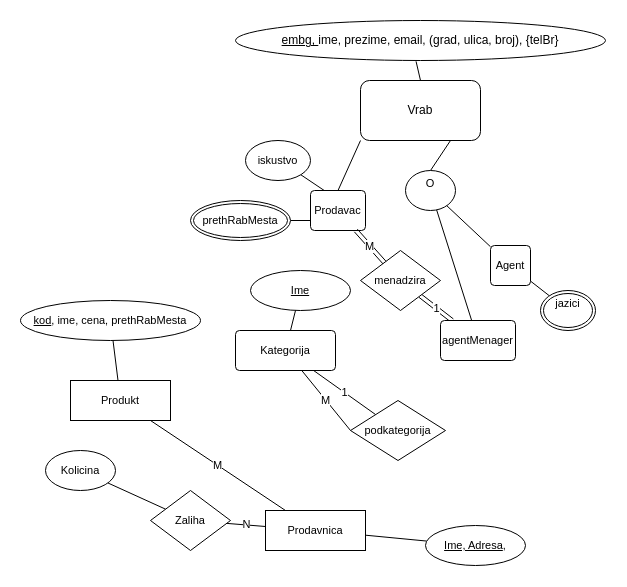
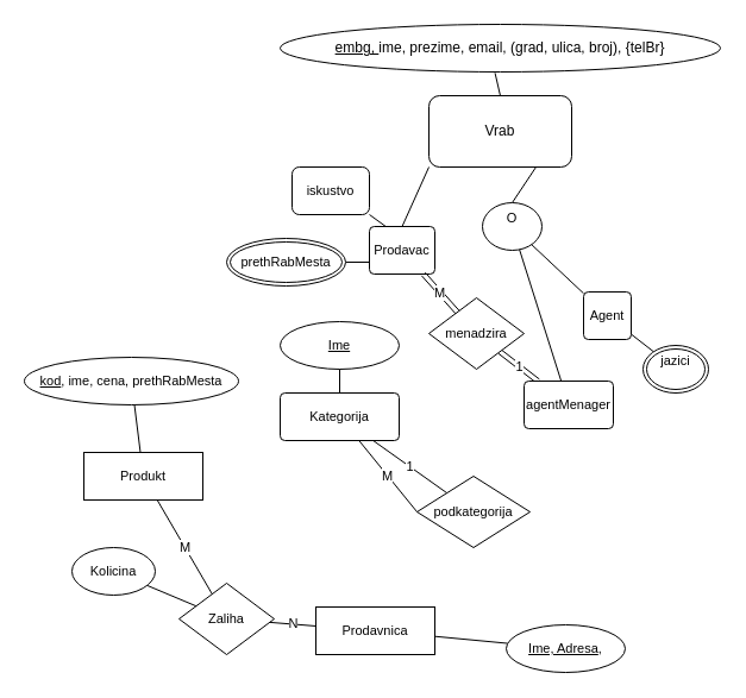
  <mxCell id="0" />
  <mxCell id="1" parent="0" />
  <mxCell id="2" value="Vrab" style="rounded=1;whiteSpace=wrap;html=1;" vertex="1" parent="1"><mxGeometry x="360" y="80" width="120" height="60" as="geometry" /></mxCell>
  <mxCell id="3" value=" &lt;u&gt;embg, &lt;/u&gt;ime, prezime, email, (grad, ulica, broj), {telBr}" style="ellipse;whiteSpace=wrap;html=1;align=center;" vertex="1" parent="1"><mxGeometry x="235" y="20" width="370" height="40" as="geometry" /></mxCell>
  <mxCell id="4" style="rounded=0;orthogonalLoop=1;jettySize=auto;html=1;exitX=0.5;exitY=0;exitDx=0;exitDy=0;entryX=0.488;entryY=1.021;entryDx=0;entryDy=0;entryPerimeter=0;endArrow=none;endFill=0;" edge="1" parent="1" source="2" target="3"><mxGeometry relative="1" as="geometry" /></mxCell>
  <mxCell id="5" value="" style="endArrow=none;html=1;rounded=0;labelBackgroundColor=default;strokeColor=default;align=center;verticalAlign=middle;fontFamily=Helvetica;fontSize=11;fontColor=default;shape=connector;entryX=0;entryY=1;entryDx=0;entryDy=0;exitX=0.5;exitY=0;exitDx=0;exitDy=0;" edge="1" parent="1" source="16" target="2"><mxGeometry width="50" height="50" relative="1" as="geometry"><mxPoint x="310" y="190" as="sourcePoint" /><mxPoint x="340" y="170" as="targetPoint" /></mxGeometry></mxCell>
  <mxCell id="6" value="" style="endArrow=none;html=1;rounded=0;labelBackgroundColor=default;strokeColor=default;align=center;verticalAlign=middle;fontFamily=Helvetica;fontSize=11;fontColor=default;shape=connector;entryX=0.75;entryY=1;entryDx=0;entryDy=0;exitX=0.5;exitY=0;exitDx=0;exitDy=0;" edge="1" parent="1" source="9" target="2"><mxGeometry width="50" height="50" relative="1" as="geometry"><mxPoint x="450" y="180" as="sourcePoint" /><mxPoint x="480" y="170" as="targetPoint" /></mxGeometry></mxCell>
  <mxCell id="7" style="edgeStyle=none;shape=connector;rounded=0;orthogonalLoop=1;jettySize=auto;html=1;labelBackgroundColor=default;strokeColor=default;align=center;verticalAlign=middle;fontFamily=Helvetica;fontSize=11;fontColor=default;endArrow=none;endFill=0;" edge="1" parent="1" source="9" target="11"><mxGeometry relative="1" as="geometry" /></mxCell>
  <mxCell id="8" style="edgeStyle=none;shape=connector;rounded=0;orthogonalLoop=1;jettySize=auto;html=1;labelBackgroundColor=default;strokeColor=default;align=center;verticalAlign=middle;fontFamily=Helvetica;fontSize=11;fontColor=default;endArrow=none;endFill=0;" edge="1" parent="1" source="9" target="13"><mxGeometry relative="1" as="geometry"><mxPoint x="390" y="270" as="targetPoint" /></mxGeometry></mxCell>
  <mxCell id="9" value="&lt;div&gt;O&lt;/div&gt;&lt;div&gt;&lt;br&gt;&lt;/div&gt;" style="ellipse;whiteSpace=wrap;html=1;fontFamily=Helvetica;fontSize=11;fontColor=default;" vertex="1" parent="1"><mxGeometry x="405" y="170" width="50" height="40" as="geometry" /></mxCell>
  <mxCell id="10" style="edgeStyle=none;shape=connector;rounded=0;orthogonalLoop=1;jettySize=auto;html=1;labelBackgroundColor=default;strokeColor=default;align=center;verticalAlign=middle;fontFamily=Helvetica;fontSize=11;fontColor=default;endArrow=none;endFill=0;" edge="1" parent="1" source="11" target="19"><mxGeometry relative="1" as="geometry" /></mxCell>
  <mxCell id="11" value="Agent" style="rounded=1;arcSize=10;whiteSpace=wrap;html=1;align=center;fontFamily=Helvetica;fontSize=11;fontColor=default;" vertex="1" parent="1"><mxGeometry x="490" y="245" width="40" height="40" as="geometry" /></mxCell>
  <mxCell id="12" value="1" style="edgeStyle=none;shape=link;rounded=0;orthogonalLoop=1;jettySize=auto;html=1;labelBackgroundColor=default;strokeColor=default;align=center;verticalAlign=middle;fontFamily=Helvetica;fontSize=11;fontColor=default;endArrow=none;endFill=0;" edge="1" parent="1" source="13" target="20"><mxGeometry relative="1" as="geometry" /></mxCell>
  <mxCell id="13" value="agentMenager" style="rounded=1;arcSize=10;whiteSpace=wrap;html=1;align=center;fontFamily=Helvetica;fontSize=11;fontColor=default;" vertex="1" parent="1"><mxGeometry x="440" y="320" width="75" height="40" as="geometry" /></mxCell>
  <mxCell id="14" style="edgeStyle=none;shape=connector;rounded=0;orthogonalLoop=1;jettySize=auto;html=1;exitX=0.25;exitY=0;exitDx=0;exitDy=0;entryX=1;entryY=1;entryDx=0;entryDy=0;labelBackgroundColor=default;strokeColor=default;align=center;verticalAlign=middle;fontFamily=Helvetica;fontSize=11;fontColor=default;endArrow=none;endFill=0;" edge="1" parent="1" source="16" target="17"><mxGeometry relative="1" as="geometry" /></mxCell>
  <mxCell id="15" style="edgeStyle=none;shape=connector;rounded=0;orthogonalLoop=1;jettySize=auto;html=1;exitX=0;exitY=0.75;exitDx=0;exitDy=0;entryX=1;entryY=0.5;entryDx=0;entryDy=0;labelBackgroundColor=default;strokeColor=default;align=center;verticalAlign=middle;fontFamily=Helvetica;fontSize=11;fontColor=default;endArrow=none;endFill=0;" edge="1" parent="1" source="16" target="18"><mxGeometry relative="1" as="geometry" /></mxCell>
  <mxCell id="16" value="Prodavac" style="rounded=1;arcSize=10;whiteSpace=wrap;html=1;align=center;fontFamily=Helvetica;fontSize=11;fontColor=default;" vertex="1" parent="1"><mxGeometry x="310" y="190" width="55" height="40" as="geometry" /></mxCell>
- <mxCell id="17" value="iskustvo" style="ellipse;whiteSpace=wrap;html=1;align=center;fontFamily=Helvetica;fontSize=11;fontColor=default;" vertex="1" parent="1"><mxGeometry x="245" y="140" width="65" height="40" as="geometry" /></mxCell>
+ <mxCell id="17" value="iskustvo" style="whiteSpace=wrap;html=1;align=center;fontFamily=Helvetica;fontSize=11;fontColor=default;rounded=1;" vertex="1" parent="1"><mxGeometry x="245" y="140" width="65" height="40" as="geometry" /></mxCell>
  <mxCell id="18" value="prethRabMesta" style="ellipse;shape=doubleEllipse;margin=3;whiteSpace=wrap;html=1;align=center;fontFamily=Helvetica;fontSize=11;fontColor=default;" vertex="1" parent="1"><mxGeometry x="190" y="200" width="100" height="40" as="geometry" /></mxCell>
  <mxCell id="19" value="&lt;div&gt;jazici&lt;/div&gt;&lt;div&gt;&lt;br&gt;&lt;/div&gt;" style="ellipse;shape=doubleEllipse;margin=3;whiteSpace=wrap;html=1;align=center;fontFamily=Helvetica;fontSize=11;fontColor=default;" vertex="1" parent="1"><mxGeometry x="540" y="290" width="55" height="40" as="geometry" /></mxCell>
  <mxCell id="20" value="menadzira" style="shape=rhombus;perimeter=rhombusPerimeter;whiteSpace=wrap;html=1;align=center;fontFamily=Helvetica;fontSize=11;fontColor=default;" vertex="1" parent="1"><mxGeometry x="360" y="250" width="80" height="60" as="geometry" /></mxCell>
  <mxCell id="21" value="M" style="edgeStyle=none;shape=link;rounded=0;orthogonalLoop=1;jettySize=auto;html=1;labelBackgroundColor=default;strokeColor=default;align=center;verticalAlign=middle;fontFamily=Helvetica;fontSize=11;fontColor=default;endArrow=none;endFill=0;" edge="1" parent="1" source="16" target="20"><mxGeometry relative="1" as="geometry" /></mxCell>
  <mxCell id="22" style="edgeStyle=none;shape=connector;rounded=0;orthogonalLoop=1;jettySize=auto;html=1;labelBackgroundColor=default;strokeColor=default;align=center;verticalAlign=middle;fontFamily=Helvetica;fontSize=11;fontColor=default;endArrow=none;endFill=0;" edge="1" parent="1" source="24" target="25"><mxGeometry relative="1" as="geometry" /></mxCell>
- <mxCell id="23" value="M" style="edgeStyle=none;rounded=0;orthogonalLoop=1;jettySize=auto;html=1;labelBackgroundColor=default;strokeColor=default;align=center;verticalAlign=middle;fontFamily=Helvetica;fontSize=11;fontColor=default;endArrow=none;endFill=0;" edge="1" parent="1" source="24" target="27"><mxGeometry relative="1" as="geometry" /></mxCell>
+ <mxCell id="23" value="M" style="edgeStyle=none;rounded=0;orthogonalLoop=1;jettySize=auto;html=1;labelBackgroundColor=default;strokeColor=default;align=center;verticalAlign=middle;fontFamily=Helvetica;fontSize=11;fontColor=default;endArrow=none;endFill=0;" edge="1" parent="1" source="24" target="31"><mxGeometry relative="1" as="geometry" /></mxCell>
  <mxCell id="24" value="&lt;div&gt;Produkt&lt;/div&gt;" style="whiteSpace=wrap;html=1;align=center;fontFamily=Helvetica;fontSize=11;fontColor=default;" vertex="1" parent="1"><mxGeometry x="70" y="380" width="100" height="40" as="geometry" /></mxCell>
  <mxCell id="25" value="&lt;u&gt;kod&lt;/u&gt;, ime, cena, prethRabMesta" style="ellipse;whiteSpace=wrap;html=1;align=center;fontFamily=Helvetica;fontSize=11;fontColor=default;" vertex="1" parent="1"><mxGeometry x="20" y="300" width="180" height="40" as="geometry" /></mxCell>
  <mxCell id="26" value="N" style="edgeStyle=none;shape=connector;rounded=0;orthogonalLoop=1;jettySize=auto;html=1;labelBackgroundColor=default;strokeColor=default;align=center;verticalAlign=middle;fontFamily=Helvetica;fontSize=11;fontColor=default;endArrow=none;endFill=0;" edge="1" parent="1" source="27" target="31"><mxGeometry relative="1" as="geometry" /></mxCell>
  <mxCell id="27" value="Prodavnica" style="whiteSpace=wrap;html=1;align=center;fontFamily=Helvetica;fontSize=11;fontColor=default;" vertex="1" parent="1"><mxGeometry x="265" y="510" width="100" height="40" as="geometry" /></mxCell>
  <mxCell id="28" style="edgeStyle=none;shape=connector;rounded=0;orthogonalLoop=1;jettySize=auto;html=1;labelBackgroundColor=default;strokeColor=default;align=center;verticalAlign=middle;fontFamily=Helvetica;fontSize=11;fontColor=default;endArrow=none;endFill=0;" edge="1" parent="1" source="29" target="27"><mxGeometry relative="1" as="geometry" /></mxCell>
  <mxCell id="29" value="&lt;u&gt;Ime, Adresa&lt;/u&gt;, " style="ellipse;whiteSpace=wrap;html=1;align=center;fontFamily=Helvetica;fontSize=11;fontColor=default;" vertex="1" parent="1"><mxGeometry x="425" y="525" width="100" height="40" as="geometry" /></mxCell>
  <mxCell id="30" style="edgeStyle=none;shape=connector;rounded=0;orthogonalLoop=1;jettySize=auto;html=1;labelBackgroundColor=default;strokeColor=default;align=center;verticalAlign=middle;fontFamily=Helvetica;fontSize=11;fontColor=default;endArrow=none;endFill=0;" edge="1" parent="1" source="31" target="32"><mxGeometry relative="1" as="geometry" /></mxCell>
  <mxCell id="31" value="Zaliha" style="shape=rhombus;perimeter=rhombusPerimeter;whiteSpace=wrap;html=1;align=center;fontFamily=Helvetica;fontSize=11;fontColor=default;" vertex="1" parent="1"><mxGeometry x="150" y="490" width="80" height="60" as="geometry" /></mxCell>
- <mxCell id="32" value="Kolicina" style="ellipse;whiteSpace=wrap;html=1;align=center;fontFamily=Helvetica;fontSize=11;fontColor=default;" vertex="1" parent="1"><mxGeometry x="45" y="450" width="70" height="40" as="geometry" /></mxCell>
+ <mxCell id="32" value="Kolicina" style="ellipse;whiteSpace=wrap;html=1;align=center;fontFamily=Helvetica;fontSize=11;fontColor=default;" vertex="1" parent="1"><mxGeometry y="460" width="70" height="40" as="geometry" x="60" /></mxCell>
  <mxCell id="33" value="1" style="edgeStyle=none;shape=connector;rounded=0;orthogonalLoop=1;jettySize=auto;html=1;labelBackgroundColor=default;strokeColor=default;align=center;verticalAlign=middle;fontFamily=Helvetica;fontSize=11;fontColor=default;endArrow=none;endFill=0;" edge="1" parent="1" source="34" target="38"><mxGeometry relative="1" as="geometry" /></mxCell>
  <mxCell id="34" value="Kategorija" style="rounded=1;arcSize=10;whiteSpace=wrap;html=1;align=center;fontFamily=Helvetica;fontSize=11;fontColor=default;" vertex="1" parent="1"><mxGeometry x="235" y="330" width="100" height="40" as="geometry" /></mxCell>
- <mxCell id="35" value="&lt;u&gt;Ime&lt;/u&gt;" style="ellipse;whiteSpace=wrap;html=1;align=center;fontFamily=Helvetica;fontSize=11;fontColor=default;" vertex="1" parent="1"><mxGeometry x="250" y="270" width="100" height="40" as="geometry" /></mxCell>
+ <mxCell id="35" value="&lt;u&gt;Ime&lt;/u&gt;" style="ellipse;whiteSpace=wrap;html=1;align=center;fontFamily=Helvetica;fontSize=11;fontColor=default;" vertex="1" parent="1"><mxGeometry x="235" y="270" width="100" height="40" as="geometry" /></mxCell>
  <mxCell id="36" style="edgeStyle=none;shape=connector;rounded=0;orthogonalLoop=1;jettySize=auto;html=1;labelBackgroundColor=default;strokeColor=default;align=center;verticalAlign=middle;fontFamily=Helvetica;fontSize=11;fontColor=default;endArrow=none;endFill=0;" edge="1" parent="1" source="35" target="34"><mxGeometry relative="1" as="geometry" /></mxCell>
  <mxCell id="37" value="M" style="edgeStyle=none;shape=connector;rounded=0;orthogonalLoop=1;jettySize=auto;html=1;exitX=0;exitY=0.5;exitDx=0;exitDy=0;labelBackgroundColor=default;strokeColor=default;align=center;verticalAlign=middle;fontFamily=Helvetica;fontSize=11;fontColor=default;endArrow=none;endFill=0;" edge="1" parent="1" source="38" target="34"><mxGeometry relative="1" as="geometry" /></mxCell>
  <mxCell id="38" value="podkategorija" style="shape=rhombus;perimeter=rhombusPerimeter;whiteSpace=wrap;html=1;align=center;fontFamily=Helvetica;fontSize=11;fontColor=default;" vertex="1" parent="1"><mxGeometry x="350" y="400" width="95" height="60" as="geometry" /></mxCell>
